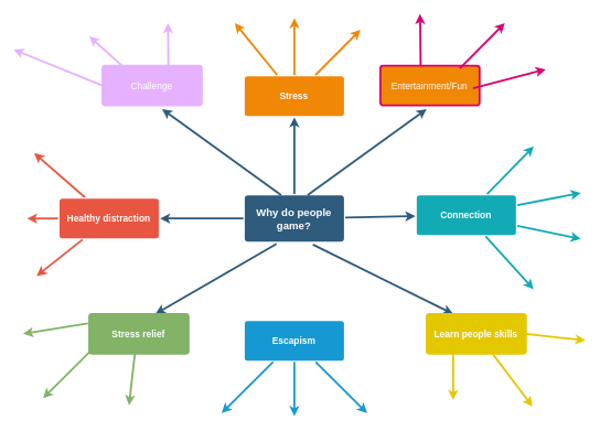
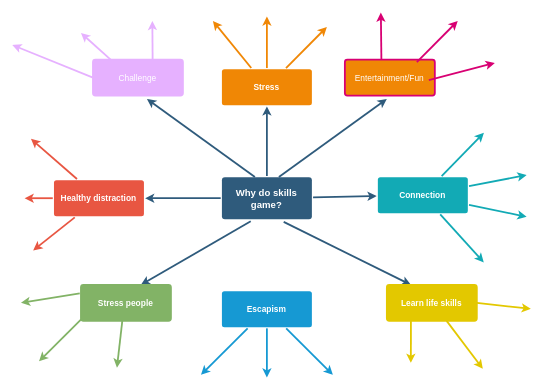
  <mxCell id="0" />
  <mxCell id="1" parent="0" />
  <mxCell id="2" value="" style="edgeStyle=none;rounded=0;jumpStyle=none;html=1;shadow=0;labelBackgroundColor=none;startArrow=none;startFill=0;endArrow=classic;endFill=1;jettySize=auto;orthogonalLoop=1;strokeColor=#2F5B7C;strokeWidth=3;fontFamily=Helvetica;fontSize=16;fontColor=#23445D;spacing=5;" parent="1" source="5" target="14" edge="1"><mxGeometry relative="1" as="geometry" /></mxCell>
  <mxCell id="3" value="" style="edgeStyle=none;rounded=0;jumpStyle=none;html=1;shadow=0;labelBackgroundColor=none;startArrow=none;startFill=0;endArrow=classic;endFill=1;jettySize=auto;orthogonalLoop=1;strokeColor=#2F5B7C;strokeWidth=3;fontFamily=Helvetica;fontSize=16;fontColor=#23445D;spacing=5;" parent="1" source="5" target="18" edge="1"><mxGeometry relative="1" as="geometry" /></mxCell>
  <mxCell id="4" value="" style="edgeStyle=none;rounded=0;jumpStyle=none;html=1;shadow=0;labelBackgroundColor=none;startArrow=none;startFill=0;endArrow=classic;endFill=1;jettySize=auto;orthogonalLoop=1;strokeColor=#2F5B7C;strokeWidth=3;fontFamily=Helvetica;fontSize=16;fontColor=#23445D;spacing=5;" parent="1" source="5" target="9" edge="1"><mxGeometry relative="1" as="geometry" /></mxCell>
- <mxCell id="5" value="Why do people game?" style="rounded=1;whiteSpace=wrap;html=1;shadow=0;labelBackgroundColor=none;strokeColor=none;strokeWidth=3;fillColor=#2F5B7C;fontFamily=Helvetica;fontSize=16;fontColor=#FFFFFF;align=center;fontStyle=1;spacing=5;arcSize=7;perimeterSpacing=2;" parent="1" vertex="1"><mxGeometry x="369.49" y="294.5" width="150" height="70" as="geometry" /></mxCell>
+ <mxCell id="5" value="Why do skills game?" style="rounded=1;whiteSpace=wrap;html=1;shadow=0;labelBackgroundColor=none;strokeColor=none;strokeWidth=3;fillColor=#2F5B7C;fontFamily=Helvetica;fontSize=16;fontColor=#FFFFFF;align=center;fontStyle=1;spacing=5;arcSize=7;perimeterSpacing=2;" parent="1" vertex="1"><mxGeometry x="369.49" y="294.5" width="150" height="70" as="geometry" /></mxCell>
  <mxCell id="6" value="" style="edgeStyle=none;rounded=1;jumpStyle=none;html=1;shadow=0;labelBackgroundColor=none;startArrow=none;startFill=0;jettySize=auto;orthogonalLoop=1;strokeColor=#E85642;strokeWidth=3;fontFamily=Helvetica;fontSize=14;fontColor=#FFFFFF;spacing=5;fontStyle=1;fillColor=#b0e3e6;" parent="1" source="9" edge="1"><mxGeometry relative="1" as="geometry"><mxPoint x="51.131" y="230.5" as="targetPoint" /></mxGeometry></mxCell>
  <mxCell id="7" value="" style="edgeStyle=none;rounded=1;jumpStyle=none;html=1;shadow=0;labelBackgroundColor=none;startArrow=none;startFill=0;jettySize=auto;orthogonalLoop=1;strokeColor=#E85642;strokeWidth=3;fontFamily=Helvetica;fontSize=14;fontColor=#FFFFFF;spacing=5;fontStyle=1;fillColor=#b0e3e6;" parent="1" source="9" edge="1"><mxGeometry relative="1" as="geometry"><mxPoint x="40.49" y="329.5" as="targetPoint" /></mxGeometry></mxCell>
  <mxCell id="8" value="" style="edgeStyle=none;rounded=1;jumpStyle=none;html=1;shadow=0;labelBackgroundColor=none;startArrow=none;startFill=0;jettySize=auto;orthogonalLoop=1;strokeColor=#E85642;strokeWidth=3;fontFamily=Helvetica;fontSize=14;fontColor=#FFFFFF;spacing=5;fontStyle=1;fillColor=#b0e3e6;" parent="1" source="9" edge="1"><mxGeometry relative="1" as="geometry"><mxPoint x="54.826" y="416.5" as="targetPoint" /></mxGeometry></mxCell>
  <mxCell id="9" value="Healthy distraction" style="rounded=1;whiteSpace=wrap;html=1;shadow=0;labelBackgroundColor=none;strokeColor=none;strokeWidth=3;fillColor=#e85642;fontFamily=Helvetica;fontSize=14;fontColor=#FFFFFF;align=center;spacing=5;fontStyle=1;arcSize=7;perimeterSpacing=2;" parent="1" vertex="1"><mxGeometry x="89.49" y="299.5" width="150" height="60" as="geometry" /></mxCell>
  <mxCell id="10" value="" style="edgeStyle=none;rounded=0;jumpStyle=none;html=1;shadow=0;labelBackgroundColor=none;startArrow=none;startFill=0;endArrow=classic;endFill=1;jettySize=auto;orthogonalLoop=1;strokeColor=#1699D3;strokeWidth=3;fontFamily=Helvetica;fontSize=14;fontColor=#FFFFFF;spacing=5;" parent="1" source="13" edge="1"><mxGeometry relative="1" as="geometry"><mxPoint x="334.49" y="624" as="targetPoint" /></mxGeometry></mxCell>
  <mxCell id="11" value="" style="edgeStyle=none;rounded=0;jumpStyle=none;html=1;shadow=0;labelBackgroundColor=none;startArrow=none;startFill=0;endArrow=classic;endFill=1;jettySize=auto;orthogonalLoop=1;strokeColor=#1699D3;strokeWidth=3;fontFamily=Helvetica;fontSize=14;fontColor=#FFFFFF;spacing=5;" parent="1" source="13" edge="1"><mxGeometry relative="1" as="geometry"><mxPoint x="444.49" y="628.5" as="targetPoint" /></mxGeometry></mxCell>
  <mxCell id="12" value="" style="edgeStyle=none;rounded=0;jumpStyle=none;html=1;shadow=0;labelBackgroundColor=none;startArrow=none;startFill=0;endArrow=classic;endFill=1;jettySize=auto;orthogonalLoop=1;strokeColor=#1699D3;strokeWidth=3;fontFamily=Helvetica;fontSize=14;fontColor=#FFFFFF;spacing=5;" parent="1" source="13" edge="1"><mxGeometry relative="1" as="geometry"><mxPoint x="554.49" y="624" as="targetPoint" /></mxGeometry></mxCell>
  <mxCell id="13" value="Escapism" style="rounded=1;whiteSpace=wrap;html=1;shadow=0;labelBackgroundColor=none;strokeColor=none;strokeWidth=3;fillColor=#1699d3;fontFamily=Helvetica;fontSize=14;fontColor=#FFFFFF;align=center;spacing=5;fontStyle=1;arcSize=7;perimeterSpacing=2;" parent="1" vertex="1"><mxGeometry x="369.49" y="484.5" width="150" height="60" as="geometry" /></mxCell>
  <mxCell id="14" value="Stress" style="rounded=1;whiteSpace=wrap;html=1;shadow=0;labelBackgroundColor=none;strokeColor=none;strokeWidth=3;fillColor=#F08705;fontFamily=Helvetica;fontSize=14;fontColor=#FFFFFF;align=center;spacing=5;fontStyle=1;arcSize=7;perimeterSpacing=2;" parent="1" vertex="1"><mxGeometry x="369.49" y="114.5" width="150" height="60" as="geometry" /></mxCell>
  <mxCell id="15" value="" style="edgeStyle=none;rounded=0;jumpStyle=none;html=1;shadow=0;labelBackgroundColor=none;startArrow=none;startFill=0;endArrow=classic;endFill=1;jettySize=auto;orthogonalLoop=1;strokeColor=#F08705;strokeWidth=3;fontFamily=Helvetica;fontSize=14;fontColor=#FFFFFF;spacing=5;" parent="1" source="14" edge="1"><mxGeometry relative="1" as="geometry"><mxPoint x="544.49" y="44" as="targetPoint" /></mxGeometry></mxCell>
  <mxCell id="16" value="" style="edgeStyle=none;rounded=0;jumpStyle=none;html=1;shadow=0;labelBackgroundColor=none;startArrow=none;startFill=0;endArrow=classic;endFill=1;jettySize=auto;orthogonalLoop=1;strokeColor=#F08705;strokeWidth=3;fontFamily=Helvetica;fontSize=14;fontColor=#FFFFFF;spacing=5;" parent="1" source="14" edge="1"><mxGeometry relative="1" as="geometry"><mxPoint x="444.49" y="26.5" as="targetPoint" /></mxGeometry></mxCell>
  <mxCell id="17" value="" style="edgeStyle=none;rounded=0;jumpStyle=none;html=1;shadow=0;labelBackgroundColor=none;startArrow=none;startFill=0;endArrow=classic;endFill=1;jettySize=auto;orthogonalLoop=1;strokeColor=#F08705;strokeWidth=3;fontFamily=Helvetica;fontSize=14;fontColor=#FFFFFF;spacing=5;" parent="1" source="14" edge="1"><mxGeometry relative="1" as="geometry"><mxPoint x="354.49" y="34" as="targetPoint" /></mxGeometry></mxCell>
  <mxCell id="18" value="Connection" style="rounded=1;whiteSpace=wrap;html=1;shadow=0;labelBackgroundColor=none;strokeColor=none;strokeWidth=3;fillColor=#12aab5;fontFamily=Helvetica;fontSize=14;fontColor=#FFFFFF;align=center;spacing=5;fontStyle=1;arcSize=7;perimeterSpacing=2;" parent="1" vertex="1"><mxGeometry x="629.49" y="294.5" width="150" height="60" as="geometry" /></mxCell>
  <mxCell id="19" value="" style="edgeStyle=none;rounded=1;jumpStyle=none;html=1;shadow=0;labelBackgroundColor=none;startArrow=none;startFill=0;jettySize=auto;orthogonalLoop=1;strokeColor=#12AAB5;strokeWidth=3;fontFamily=Helvetica;fontSize=14;fontColor=#FFFFFF;spacing=5;fontStyle=1;fillColor=#b0e3e6;" parent="1" source="18" edge="1"><mxGeometry relative="1" as="geometry"><mxPoint x="806.073" y="436.5" as="targetPoint" /></mxGeometry></mxCell>
  <mxCell id="20" value="" style="edgeStyle=none;rounded=1;jumpStyle=none;html=1;shadow=0;labelBackgroundColor=none;startArrow=none;startFill=0;jettySize=auto;orthogonalLoop=1;strokeColor=#12AAB5;strokeWidth=3;fontFamily=Helvetica;fontSize=14;fontColor=#FFFFFF;spacing=5;fontStyle=1;fillColor=#b0e3e6;" parent="1" source="18" edge="1"><mxGeometry relative="1" as="geometry"><mxPoint x="877.49" y="360.533" as="targetPoint" /></mxGeometry></mxCell>
  <mxCell id="21" value="" style="edgeStyle=none;rounded=1;jumpStyle=none;html=1;shadow=0;labelBackgroundColor=none;startArrow=none;startFill=0;jettySize=auto;orthogonalLoop=1;strokeColor=#12AAB5;strokeWidth=3;fontFamily=Helvetica;fontSize=14;fontColor=#FFFFFF;spacing=5;fontStyle=1;fillColor=#b0e3e6;" parent="1" source="18" edge="1"><mxGeometry relative="1" as="geometry"><mxPoint x="877.49" y="290.867" as="targetPoint" /></mxGeometry></mxCell>
  <mxCell id="22" value="" style="edgeStyle=none;rounded=1;jumpStyle=none;html=1;shadow=0;labelBackgroundColor=none;startArrow=none;startFill=0;jettySize=auto;orthogonalLoop=1;strokeColor=#12AAB5;strokeWidth=3;fontFamily=Helvetica;fontSize=14;fontColor=#FFFFFF;spacing=5;fontStyle=1;fillColor=#b0e3e6;" parent="1" source="18" edge="1"><mxGeometry relative="1" as="geometry"><mxPoint x="806.334" y="220.5" as="targetPoint" /></mxGeometry></mxCell>
  <mxCell id="23" value="" style="edgeStyle=none;rounded=0;jumpStyle=none;html=1;shadow=0;labelBackgroundColor=none;startArrow=none;startFill=0;endArrow=classic;endFill=1;jettySize=auto;orthogonalLoop=1;strokeColor=#2F5B7C;strokeWidth=3;fontFamily=Helvetica;fontSize=16;fontColor=#23445D;spacing=5;" edge="1" parent="1"><mxGeometry relative="1" as="geometry"><mxPoint x="464.49" y="294" as="sourcePoint" /><mxPoint x="644.49" y="164" as="targetPoint" /></mxGeometry></mxCell>
  <mxCell id="24" value="" style="edgeStyle=none;rounded=0;jumpStyle=none;html=1;shadow=0;labelBackgroundColor=none;startArrow=none;startFill=0;endArrow=classic;endFill=1;jettySize=auto;orthogonalLoop=1;strokeColor=#2F5B7C;strokeWidth=3;fontFamily=Helvetica;fontSize=16;fontColor=#23445D;spacing=5;" edge="1" parent="1"><mxGeometry relative="1" as="geometry"><mxPoint x="424.49" y="294" as="sourcePoint" /><mxPoint x="244.49" y="164" as="targetPoint" /></mxGeometry></mxCell>
  <mxCell id="25" value="&lt;font color=&quot;#ffffff&quot;&gt;Entertainment/Fun&lt;/font&gt;" style="rounded=1;whiteSpace=wrap;html=1;shadow=0;labelBackgroundColor=none;strokeWidth=3;fontFamily=Helvetica;fontSize=14;align=center;spacing=5;fontStyle=0;arcSize=7;perimeterSpacing=2;fontColor=#ffffff;strokeColor=#D80073;fillColor=#f08705;" vertex="1" parent="1"><mxGeometry x="574.49" y="98.5" width="150" height="60" as="geometry" /></mxCell>
  <mxCell id="26" value="" style="edgeStyle=none;rounded=0;jumpStyle=none;html=1;shadow=0;labelBackgroundColor=none;startArrow=none;startFill=0;endArrow=classic;endFill=1;jettySize=auto;orthogonalLoop=1;strokeColor=#2F5B7C;strokeWidth=3;fontFamily=Helvetica;fontSize=16;fontColor=#23445D;spacing=5;" edge="1" parent="1"><mxGeometry relative="1" as="geometry"><mxPoint x="472.49" y="369" as="sourcePoint" /><mxPoint x="684.49" y="474" as="targetPoint" /></mxGeometry></mxCell>
  <mxCell id="27" value="" style="edgeStyle=none;rounded=0;jumpStyle=none;html=1;shadow=0;labelBackgroundColor=none;startArrow=none;startFill=0;endArrow=classic;endFill=1;jettySize=auto;orthogonalLoop=1;strokeColor=#2F5B7C;strokeWidth=3;fontFamily=Helvetica;fontSize=16;fontColor=#23445D;spacing=5;exitX=0.325;exitY=1.02;exitDx=0;exitDy=0;exitPerimeter=0;" edge="1" parent="1" source="5"><mxGeometry relative="1" as="geometry"><mxPoint x="444.49" y="354" as="sourcePoint" /><mxPoint x="234.49" y="474" as="targetPoint" /></mxGeometry></mxCell>
- <mxCell id="28" value="&lt;font color=&quot;#ffffff&quot;&gt;Stress relief&lt;/font&gt;" style="rounded=1;whiteSpace=wrap;html=1;shadow=0;labelBackgroundColor=none;strokeWidth=3;fontFamily=Helvetica;fontSize=14;align=center;spacing=5;fontStyle=1;arcSize=7;perimeterSpacing=2;strokeColor=#82b366;fillColor=#82B366;" vertex="1" parent="1"><mxGeometry x="134.49" y="474" width="150" height="60" as="geometry" /></mxCell>
- <mxCell id="29" value="Learn people skills" style="rounded=1;whiteSpace=wrap;html=1;shadow=0;labelBackgroundColor=none;strokeWidth=3;fontFamily=Helvetica;fontSize=14;fontColor=#ffffff;align=center;spacing=5;fontStyle=1;arcSize=7;perimeterSpacing=2;strokeColor=#E3C800;fillColor=#E3C800;" vertex="1" parent="1"><mxGeometry x="644.49" y="474" width="150" height="60" as="geometry" /></mxCell>
+ <mxCell id="28" value="&lt;font color=&quot;#ffffff&quot;&gt;Stress people&lt;/font&gt;" style="rounded=1;whiteSpace=wrap;html=1;shadow=0;labelBackgroundColor=none;strokeWidth=3;fontFamily=Helvetica;fontSize=14;align=center;spacing=5;fontStyle=1;arcSize=7;perimeterSpacing=2;strokeColor=#82b366;fillColor=#82B366;" vertex="1" parent="1"><mxGeometry x="134.49" y="474" width="150" height="60" as="geometry" /></mxCell>
+ <mxCell id="29" value="Learn life skills" style="rounded=1;whiteSpace=wrap;html=1;shadow=0;labelBackgroundColor=none;strokeWidth=3;fontFamily=Helvetica;fontSize=14;fontColor=#ffffff;align=center;spacing=5;fontStyle=1;arcSize=7;perimeterSpacing=2;strokeColor=#E3C800;fillColor=#E3C800;" vertex="1" parent="1"><mxGeometry x="644.49" y="474" width="150" height="60" as="geometry" /></mxCell>
  <mxCell id="30" value="&lt;font color=&quot;#ffffff&quot;&gt;Challenge&lt;/font&gt;" style="rounded=1;whiteSpace=wrap;html=1;shadow=0;labelBackgroundColor=none;strokeWidth=3;fontFamily=Helvetica;fontSize=14;align=center;spacing=5;fontStyle=0;arcSize=7;perimeterSpacing=2;strokeColor=#E6B1FF;fillColor=#E6B1FF;" vertex="1" parent="1"><mxGeometry x="154.49" y="98.5" width="150" height="60" as="geometry" /></mxCell>
  <mxCell id="31" value="" style="edgeStyle=none;rounded=0;jumpStyle=none;html=1;shadow=0;labelBackgroundColor=none;startArrow=none;startFill=0;endArrow=classic;endFill=1;jettySize=auto;orthogonalLoop=1;strokeWidth=3;fontFamily=Helvetica;fontSize=14;fontColor=#FFFFFF;spacing=5;strokeColor=#E6B1FF;" edge="1" parent="1"><mxGeometry relative="1" as="geometry"><mxPoint x="154.485" y="128.5" as="sourcePoint" /><mxPoint x="20" y="74" as="targetPoint" /></mxGeometry></mxCell>
  <mxCell id="32" value="" style="edgeStyle=none;rounded=0;jumpStyle=none;html=1;shadow=0;labelBackgroundColor=none;startArrow=none;startFill=0;endArrow=classic;endFill=1;jettySize=auto;orthogonalLoop=1;strokeWidth=3;fontFamily=Helvetica;fontSize=14;fontColor=#FFFFFF;spacing=5;strokeColor=#E6B1FF;" edge="1" parent="1"><mxGeometry relative="1" as="geometry"><mxPoint x="183.975" y="98.5" as="sourcePoint" /><mxPoint x="134.49" y="54" as="targetPoint" /></mxGeometry></mxCell>
  <mxCell id="33" value="" style="edgeStyle=none;rounded=0;jumpStyle=none;html=1;shadow=0;labelBackgroundColor=none;startArrow=none;startFill=0;endArrow=classic;endFill=1;jettySize=auto;orthogonalLoop=1;strokeWidth=3;fontFamily=Helvetica;fontSize=14;fontColor=#FFFFFF;spacing=5;strokeColor=#E6B1FF;" edge="1" parent="1"><mxGeometry relative="1" as="geometry"><mxPoint x="253.975" y="98.5" as="sourcePoint" /><mxPoint x="253.49" y="34" as="targetPoint" /></mxGeometry></mxCell>
  <mxCell id="34" value="" style="edgeStyle=none;rounded=0;jumpStyle=none;html=1;shadow=0;labelBackgroundColor=none;startArrow=none;startFill=0;endArrow=classic;endFill=1;jettySize=auto;orthogonalLoop=1;strokeWidth=3;fontFamily=Helvetica;fontSize=14;fontColor=#FFFFFF;spacing=5;strokeColor=#D80073;" edge="1" parent="1"><mxGeometry relative="1" as="geometry"><mxPoint x="694.491" y="102.5" as="sourcePoint" /><mxPoint x="762.65" y="34" as="targetPoint" /></mxGeometry></mxCell>
  <mxCell id="35" value="" style="edgeStyle=none;rounded=0;jumpStyle=none;html=1;shadow=0;labelBackgroundColor=none;startArrow=none;startFill=0;endArrow=classic;endFill=1;jettySize=auto;orthogonalLoop=1;strokeWidth=3;fontFamily=Helvetica;fontSize=14;fontColor=#FFFFFF;spacing=5;strokeColor=#D80073;" edge="1" parent="1"><mxGeometry relative="1" as="geometry"><mxPoint x="714.491" y="132.5" as="sourcePoint" /><mxPoint x="824.49" y="104" as="targetPoint" /></mxGeometry></mxCell>
  <mxCell id="36" value="" style="edgeStyle=none;rounded=0;jumpStyle=none;html=1;shadow=0;labelBackgroundColor=none;startArrow=none;startFill=0;endArrow=classic;endFill=1;jettySize=auto;orthogonalLoop=1;strokeWidth=3;fontFamily=Helvetica;fontSize=14;fontColor=#FFFFFF;spacing=5;strokeColor=#D80073;" edge="1" parent="1"><mxGeometry relative="1" as="geometry"><mxPoint x="635.411" y="98.5" as="sourcePoint" /><mxPoint x="634.49" y="20" as="targetPoint" /></mxGeometry></mxCell>
  <mxCell id="37" value="" style="edgeStyle=none;rounded=0;jumpStyle=none;html=1;shadow=0;labelBackgroundColor=none;startArrow=none;startFill=0;endArrow=classic;endFill=1;jettySize=auto;orthogonalLoop=1;strokeWidth=3;fontFamily=Helvetica;fontSize=14;fontColor=#FFFFFF;spacing=5;strokeColor=#82B366;" edge="1" parent="1"><mxGeometry relative="1" as="geometry"><mxPoint x="142.344" y="524" as="sourcePoint" /><mxPoint x="64.49" y="601.5" as="targetPoint" /></mxGeometry></mxCell>
  <mxCell id="38" value="" style="edgeStyle=none;rounded=0;jumpStyle=none;html=1;shadow=0;labelBackgroundColor=none;startArrow=none;startFill=0;endArrow=classic;endFill=1;jettySize=auto;orthogonalLoop=1;strokeWidth=3;fontFamily=Helvetica;fontSize=14;fontColor=#FFFFFF;spacing=5;strokeColor=#82B366;" edge="1" parent="1"><mxGeometry relative="1" as="geometry"><mxPoint x="203.414" y="534" as="sourcePoint" /><mxPoint x="194.49" y="612" as="targetPoint" /></mxGeometry></mxCell>
  <mxCell id="39" value="" style="edgeStyle=none;rounded=0;jumpStyle=none;html=1;shadow=0;labelBackgroundColor=none;startArrow=none;startFill=0;endArrow=classic;endFill=1;jettySize=auto;orthogonalLoop=1;strokeWidth=3;fontFamily=Helvetica;fontSize=14;fontColor=#FFFFFF;spacing=5;strokeColor=#82B366;exitX=0;exitY=0.25;exitDx=0;exitDy=0;" edge="1" parent="1" source="28"><mxGeometry relative="1" as="geometry"><mxPoint x="89.494" y="474" as="sourcePoint" /><mxPoint x="34.49" y="504" as="targetPoint" /></mxGeometry></mxCell>
  <mxCell id="40" value="" style="edgeStyle=none;rounded=0;jumpStyle=none;html=1;shadow=0;labelBackgroundColor=none;startArrow=none;startFill=0;endArrow=classic;endFill=1;jettySize=auto;orthogonalLoop=1;strokeWidth=3;fontFamily=Helvetica;fontSize=14;fontColor=#FFFFFF;spacing=5;strokeColor=#E3C800;" edge="1" parent="1"><mxGeometry relative="1" as="geometry"><mxPoint x="684.636" y="534" as="sourcePoint" /><mxPoint x="684.49" y="604" as="targetPoint" /></mxGeometry></mxCell>
  <mxCell id="41" value="" style="edgeStyle=none;rounded=0;jumpStyle=none;html=1;shadow=0;labelBackgroundColor=none;startArrow=none;startFill=0;endArrow=classic;endFill=1;jettySize=auto;orthogonalLoop=1;strokeWidth=3;fontFamily=Helvetica;fontSize=14;fontColor=#FFFFFF;spacing=5;strokeColor=#E3C800;" edge="1" parent="1"><mxGeometry relative="1" as="geometry"><mxPoint x="744.136" y="534" as="sourcePoint" /><mxPoint x="804.49" y="614" as="targetPoint" /></mxGeometry></mxCell>
  <mxCell id="42" value="" style="edgeStyle=none;rounded=0;jumpStyle=none;html=1;shadow=0;labelBackgroundColor=none;startArrow=none;startFill=0;endArrow=classic;endFill=1;jettySize=auto;orthogonalLoop=1;strokeWidth=3;fontFamily=Helvetica;fontSize=14;fontColor=#FFFFFF;spacing=5;strokeColor=#E3C800;" edge="1" parent="1"><mxGeometry relative="1" as="geometry"><mxPoint x="794.486" y="504" as="sourcePoint" /><mxPoint x="884.49" y="514" as="targetPoint" /></mxGeometry></mxCell>
